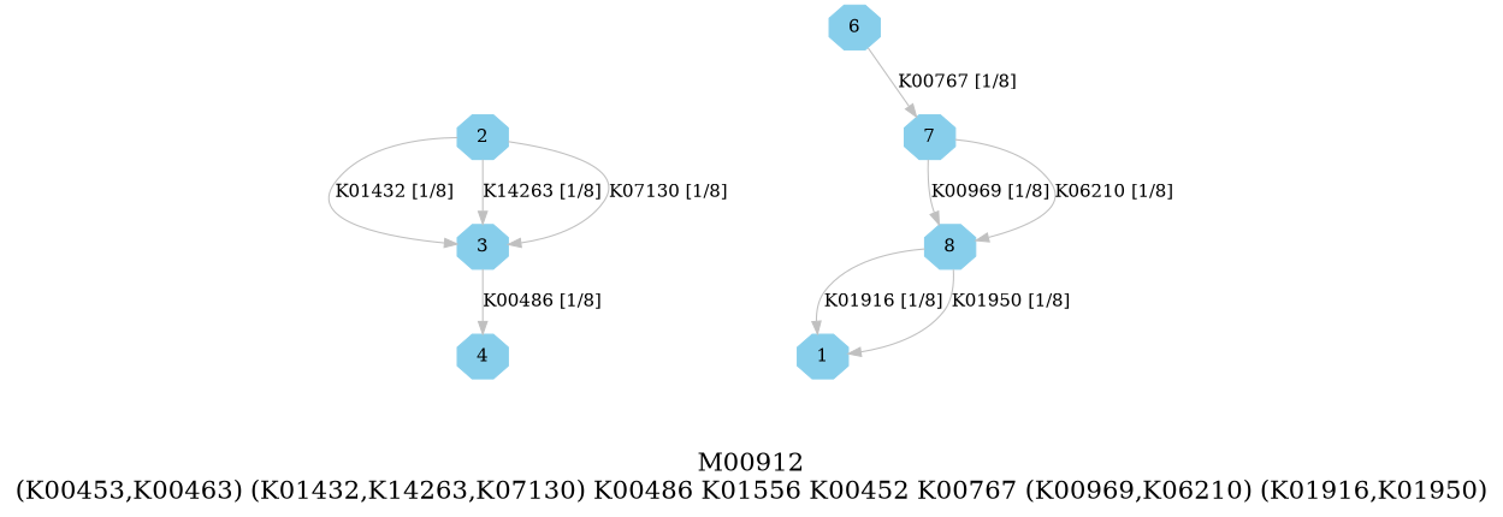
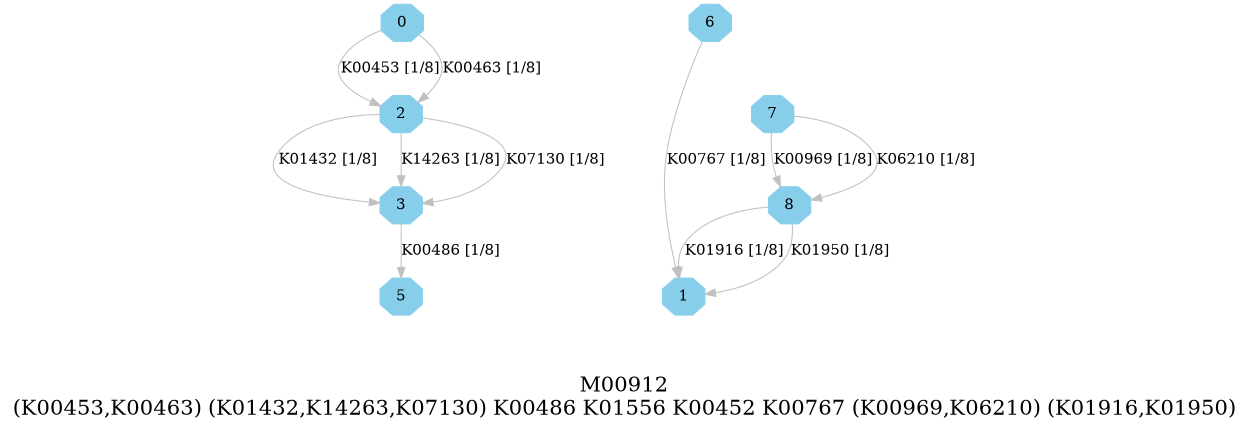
  digraph {
    fontsize=20
    label="M00912\n(K00453,K00463) (K01432,K14263,K07130) K00486 K01556 K00452 K00767 (K00969,K06210) (K01916,K01950)"
    node [color=skyblue shape=octagon style=filled]
    edge [color=grey]
+   0 [height=.3 width=.3]
    1 [height=.3 width=.3]
    2 [height=.3 width=.3]
    3 [height=.3 width=.3]
-   4 [height=.3 width=.3]
+   4 [height=.3 width=.3 label=5]
    6 [height=.3 width=.3]
    7 [height=.3 width=.3]
    8 [height=.3 width=.3]
    subgraph sub_1 {
+     0
      1
      2
      3
      4
      6
      7
      8
    }
+   0 -> 2 [label="K00453 [1/8]"]
+   0 -> 2 [label="K00463 [1/8]"]
    2 -> 3 [label="K01432 [1/8]"]
    2 -> 3 [label="K14263 [1/8]"]
    2 -> 3 [label="K07130 [1/8]"]
    3 -> 4 [label="K00486 [1/8]"]
-   6 -> 7 [label="K00767 [1/8]"]
+   6 -> 1 [label="K00767 [1/8]"]
    7 -> 8 [label="K00969 [1/8]"]
    7 -> 8 [label="K06210 [1/8]"]
    8 -> 1 [label="K01916 [1/8]"]
    8 -> 1 [label="K01950 [1/8]"]
  }
